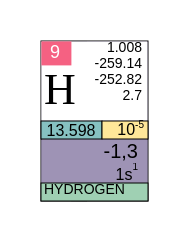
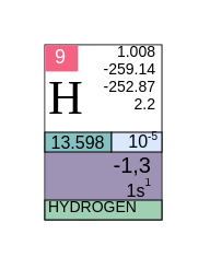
  <mxCell id="0" />
  <mxCell id="1" parent="0" />
  <mxCell id="2" value="" style="group" vertex="1" connectable="0" parent="1"><mxGeometry y="20" width="53.5" height="80.2" as="geometry" x="20" /></mxCell>
  <mxCell id="3" value="0.084" style="rounded=0;whiteSpace=wrap;html=1;strokeWidth=0.1;movable=1;resizable=1;rotatable=1;deletable=1;editable=1;locked=0;connectable=1;container=0;fontSize=7;align=right;strokeColor=none;fillColor=none;" vertex="1" parent="2"><mxGeometry x="23.2" y="31.8" width="30" height="8" as="geometry" /></mxCell>
  <mxCell id="4" value="" style="rounded=0;whiteSpace=wrap;html=1;strokeWidth=0.5;fillColor=#9e93b5;movable=1;resizable=1;rotatable=1;deletable=1;editable=1;locked=0;connectable=1;container=0;" vertex="1" parent="2"><mxGeometry y="1.138e-14" width="53.5" height="80" as="geometry" /></mxCell>
  <mxCell id="5" value="&lt;font style=&quot;font-size: 8px;&quot;&gt;1s&lt;/font&gt;&lt;sup&gt;&lt;font style=&quot;font-size: 5px;&quot;&gt;1&lt;/font&gt;&lt;/sup&gt;" style="rounded=0;whiteSpace=wrap;html=1;strokeWidth=0;movable=1;resizable=1;rotatable=1;deletable=1;editable=1;locked=0;connectable=1;fillColor=#9e93b5;dashed=1;strokeColor=none;container=0;align=right;spacingTop=-4;spacingLeft=0;spacingRight=2;" vertex="1" parent="2"><mxGeometry x="0.2" y="61.0" width="53" height="10" as="geometry" /></mxCell>
  <mxCell id="6" value="" style="endArrow=none;html=1;rounded=0;exitX=1;exitY=0;exitDx=0;exitDy=0;strokeWidth=0.1;movable=1;resizable=1;rotatable=1;deletable=1;editable=1;locked=0;connectable=1;" edge="1" parent="2" source="9"><mxGeometry width="50" height="50" relative="1" as="geometry"><mxPoint x="-27" y="50.2" as="sourcePoint" /><mxPoint x="23" y="0.2" as="targetPoint" /></mxGeometry></mxCell>
  <mxCell id="7" value="" style="rounded=0;whiteSpace=wrap;html=1;strokeWidth=0.1;movable=1;resizable=1;rotatable=1;deletable=1;editable=1;locked=0;connectable=1;strokeColor=none;container=0;" vertex="1" parent="2"><mxGeometry x="0.2" y="0.25" width="53" height="39.6" as="geometry" /></mxCell>
  <mxCell id="8" value="&lt;font style=&quot;font-size: 8px;&quot;&gt;13.598&lt;/font&gt;" style="rounded=0;whiteSpace=wrap;html=1;strokeWidth=0.5;movable=1;resizable=1;rotatable=1;deletable=1;editable=1;locked=0;connectable=1;fillColor=#86C1C1;container=0;fontSize=7;verticalAlign=middle;spacingTop=0;" vertex="1" parent="2"><mxGeometry y="40.0" width="30.5" height="9" as="geometry" /></mxCell>
  <mxCell id="9" value="&lt;font style=&quot;font-size: 9px;&quot;&gt;9&lt;/font&gt;" style="rounded=0;whiteSpace=wrap;html=1;strokeWidth=0.1;movable=1;resizable=1;rotatable=1;deletable=1;editable=1;locked=0;connectable=1;fillColor=#F56182;fontSize=9;fontColor=#ffffff;strokeColor=none;container=0;" vertex="1" parent="2"><mxGeometry x="0.2" y="0.2" width="15" height="12" as="geometry" /></mxCell>
  <mxCell id="10" value="" style="endArrow=none;html=1;rounded=0;exitX=1;exitY=0;exitDx=0;exitDy=0;strokeWidth=0.1;movable=1;resizable=1;rotatable=1;deletable=1;editable=1;locked=0;connectable=1;" edge="1" parent="2"><mxGeometry width="50" height="50" relative="1" as="geometry"><mxPoint x="15" y="80.0" as="sourcePoint" /><mxPoint x="23" y="80.2" as="targetPoint" /></mxGeometry></mxCell>
  <mxCell id="11" value="-1,3" style="rounded=0;whiteSpace=wrap;html=1;strokeWidth=0;movable=1;resizable=1;rotatable=1;deletable=1;editable=1;locked=0;connectable=1;fillColor=#9e93b5;dashed=1;strokeColor=none;container=0;align=right;fontSize=10;spacingRight=2;" vertex="1" parent="2"><mxGeometry x="0.2" y="49.5" width="53" height="11.5" as="geometry" /></mxCell>
- <mxCell id="12" value="2.7" style="rounded=0;whiteSpace=wrap;html=1;strokeWidth=0.1;movable=1;resizable=1;rotatable=1;deletable=1;editable=1;locked=0;connectable=1;container=0;fontSize=7;align=right;strokeColor=none;fillColor=none;" vertex="1" parent="2"><mxGeometry x="23.2" y="23.8" width="30" height="8" as="geometry" /></mxCell>
- <mxCell id="13" value="-252.82" style="rounded=0;whiteSpace=wrap;html=1;strokeWidth=0.1;movable=1;resizable=1;rotatable=1;deletable=1;editable=1;locked=0;connectable=1;container=0;fontSize=7;align=right;strokeColor=none;fillColor=none;" vertex="1" parent="2"><mxGeometry x="23.2" y="15.8" width="30" height="8" as="geometry" /></mxCell>
+ <mxCell id="12" value="2.2" style="rounded=0;whiteSpace=wrap;html=1;strokeWidth=0.1;movable=1;resizable=1;rotatable=1;deletable=1;editable=1;locked=0;connectable=1;container=0;fontSize=7;align=right;strokeColor=none;fillColor=none;" vertex="1" parent="2"><mxGeometry x="23.2" y="23.8" width="30" height="8" as="geometry" /></mxCell>
+ <mxCell id="13" value="-252.87" style="rounded=0;whiteSpace=wrap;html=1;strokeWidth=0.1;movable=1;resizable=1;rotatable=1;deletable=1;editable=1;locked=0;connectable=1;container=0;fontSize=7;align=right;strokeColor=none;fillColor=none;" vertex="1" parent="2"><mxGeometry x="23.2" y="15.8" width="30" height="8" as="geometry" /></mxCell>
  <mxCell id="14" value="-259.14" style="rounded=0;whiteSpace=wrap;html=1;strokeWidth=0.1;movable=1;resizable=1;rotatable=1;deletable=1;editable=1;locked=0;connectable=1;container=0;fontSize=7;align=right;strokeColor=none;fillColor=none;" vertex="1" parent="2"><mxGeometry x="23.2" y="7.8" width="30" height="8" as="geometry" /></mxCell>
  <mxCell id="15" value="1.008" style="rounded=0;whiteSpace=wrap;html=1;strokeWidth=0.1;movable=1;resizable=1;rotatable=1;deletable=1;editable=1;locked=0;connectable=1;container=0;fontSize=7;align=right;strokeColor=none;fillColor=none;" vertex="1" parent="2"><mxGeometry x="23.2" width="30" height="7.8" as="geometry" /></mxCell>
  <mxCell id="16" value="H" style="rounded=0;whiteSpace=wrap;html=1;strokeWidth=0.1;movable=1;resizable=1;rotatable=1;deletable=1;editable=1;locked=0;connectable=1;strokeColor=none;container=0;align=left;fontSize=22;fontFamily=Tahoma;verticalAlign=bottom;fillColor=none;" vertex="1" parent="2"><mxGeometry x="0.2" y="12.2" width="29.8" height="27.5" as="geometry" /></mxCell>
- <mxCell id="17" value="10&lt;sup&gt;&lt;font style=&quot;font-size: 5px;&quot;&gt;-5&lt;/font&gt;&lt;/sup&gt;" style="rounded=0;whiteSpace=wrap;html=1;strokeWidth=0.5;movable=1;resizable=1;rotatable=1;deletable=1;editable=1;locked=0;connectable=1;fillColor=#ffe799;container=0;fontSize=8;align=right;spacingTop=-1;spacingRight=0;" vertex="1" parent="2"><mxGeometry x="30.5" y="40.0" width="23" height="9" as="geometry" /></mxCell>
+ <mxCell id="17" value="10&lt;sup&gt;&lt;font style=&quot;font-size: 5px;&quot;&gt;-5&lt;/font&gt;&lt;/sup&gt;" style="rounded=0;whiteSpace=wrap;html=1;strokeWidth=0.5;movable=1;resizable=1;rotatable=1;deletable=1;editable=1;locked=0;connectable=1;fillColor=#dae8fc;container=0;fontSize=8;align=right;spacingTop=-1;spacingRight=0;" vertex="1" parent="2"><mxGeometry x="30.5" y="40.0" width="23" height="9" as="geometry" /></mxCell>
  <mxCell id="18" value="&lt;font style=&quot;font-size: 7px;&quot;&gt;HYDROGEN&lt;/font&gt;" style="rounded=0;whiteSpace=wrap;html=1;strokeWidth=0.5;fontSize=7;verticalAlign=middle;horizontal=1;spacing=2;spacingBottom=-4;spacingTop=-5;align=left;movable=1;resizable=1;rotatable=1;deletable=1;editable=1;locked=0;connectable=1;container=0;fillColor=#9FD0B3;" vertex="1" parent="2"><mxGeometry y="71.0" width="53.5" height="9" as="geometry" /></mxCell>
